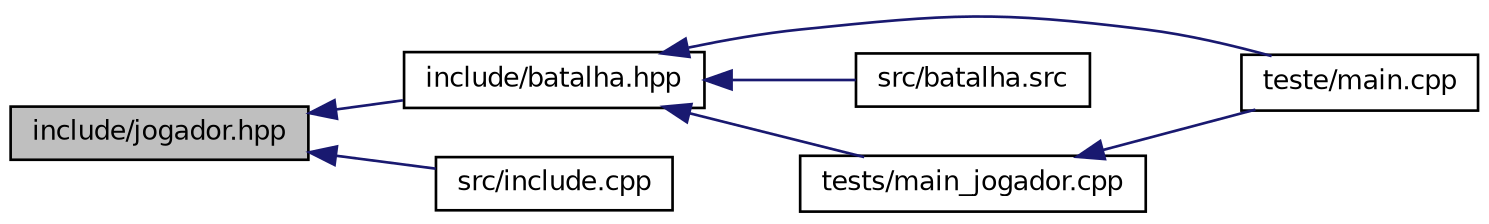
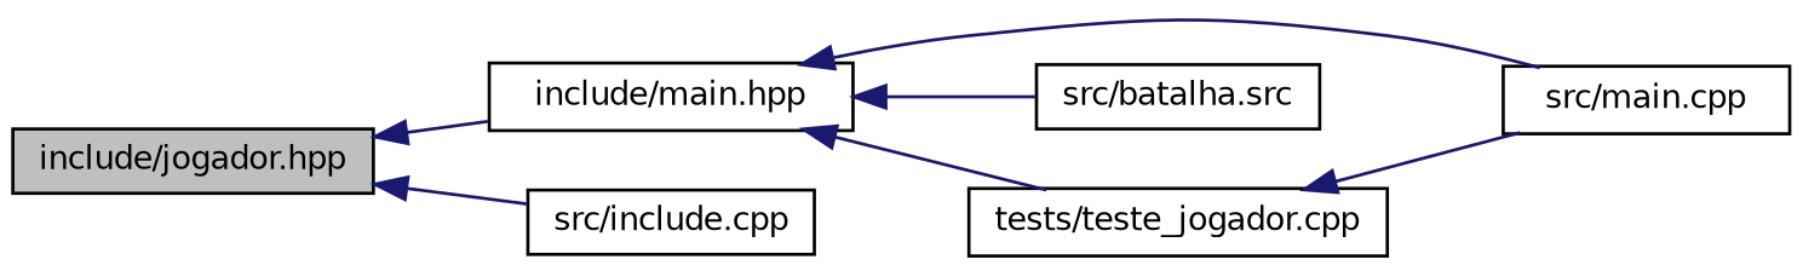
  digraph {
    rankdir=LR
    node [color=black fillcolor=white fontname=Helvetica fontsize=10 shape=record style=filled]
    edge [color=midnightblue dir=back fontname=Helvetica fontsize=10 labelfontname=Helvetica labelfontsize=10 style=solid]
    n1 [fillcolor=grey75 fontcolor=black height=0.2 label="include/jogador.hpp" width=0.4]
-   n2 [height=0.2 label="include/batalha.hpp" width=0.4]
+   n2 [height=0.2 label="include/main.hpp" width=0.4]
    n3 [height=0.2 label="src/include.cpp" width=0.4]
-   n4 [height=0.2 label="teste/main.cpp" width=0.4]
+   n4 [height=0.2 label="src/main.cpp" width=0.4]
    n5 [height=0.2 label="src/batalha.src" width=0.4]
-   n6 [height=0.2 label="tests/main_jogador.cpp" width=0.4]
+   n6 [height=0.2 label="tests/teste_jogador.cpp" width=0.4]
    n1 -> n2
    n1 -> n3
    n2 -> n4
    n2 -> n5
    n2 -> n6
    n6 -> n4
  }
